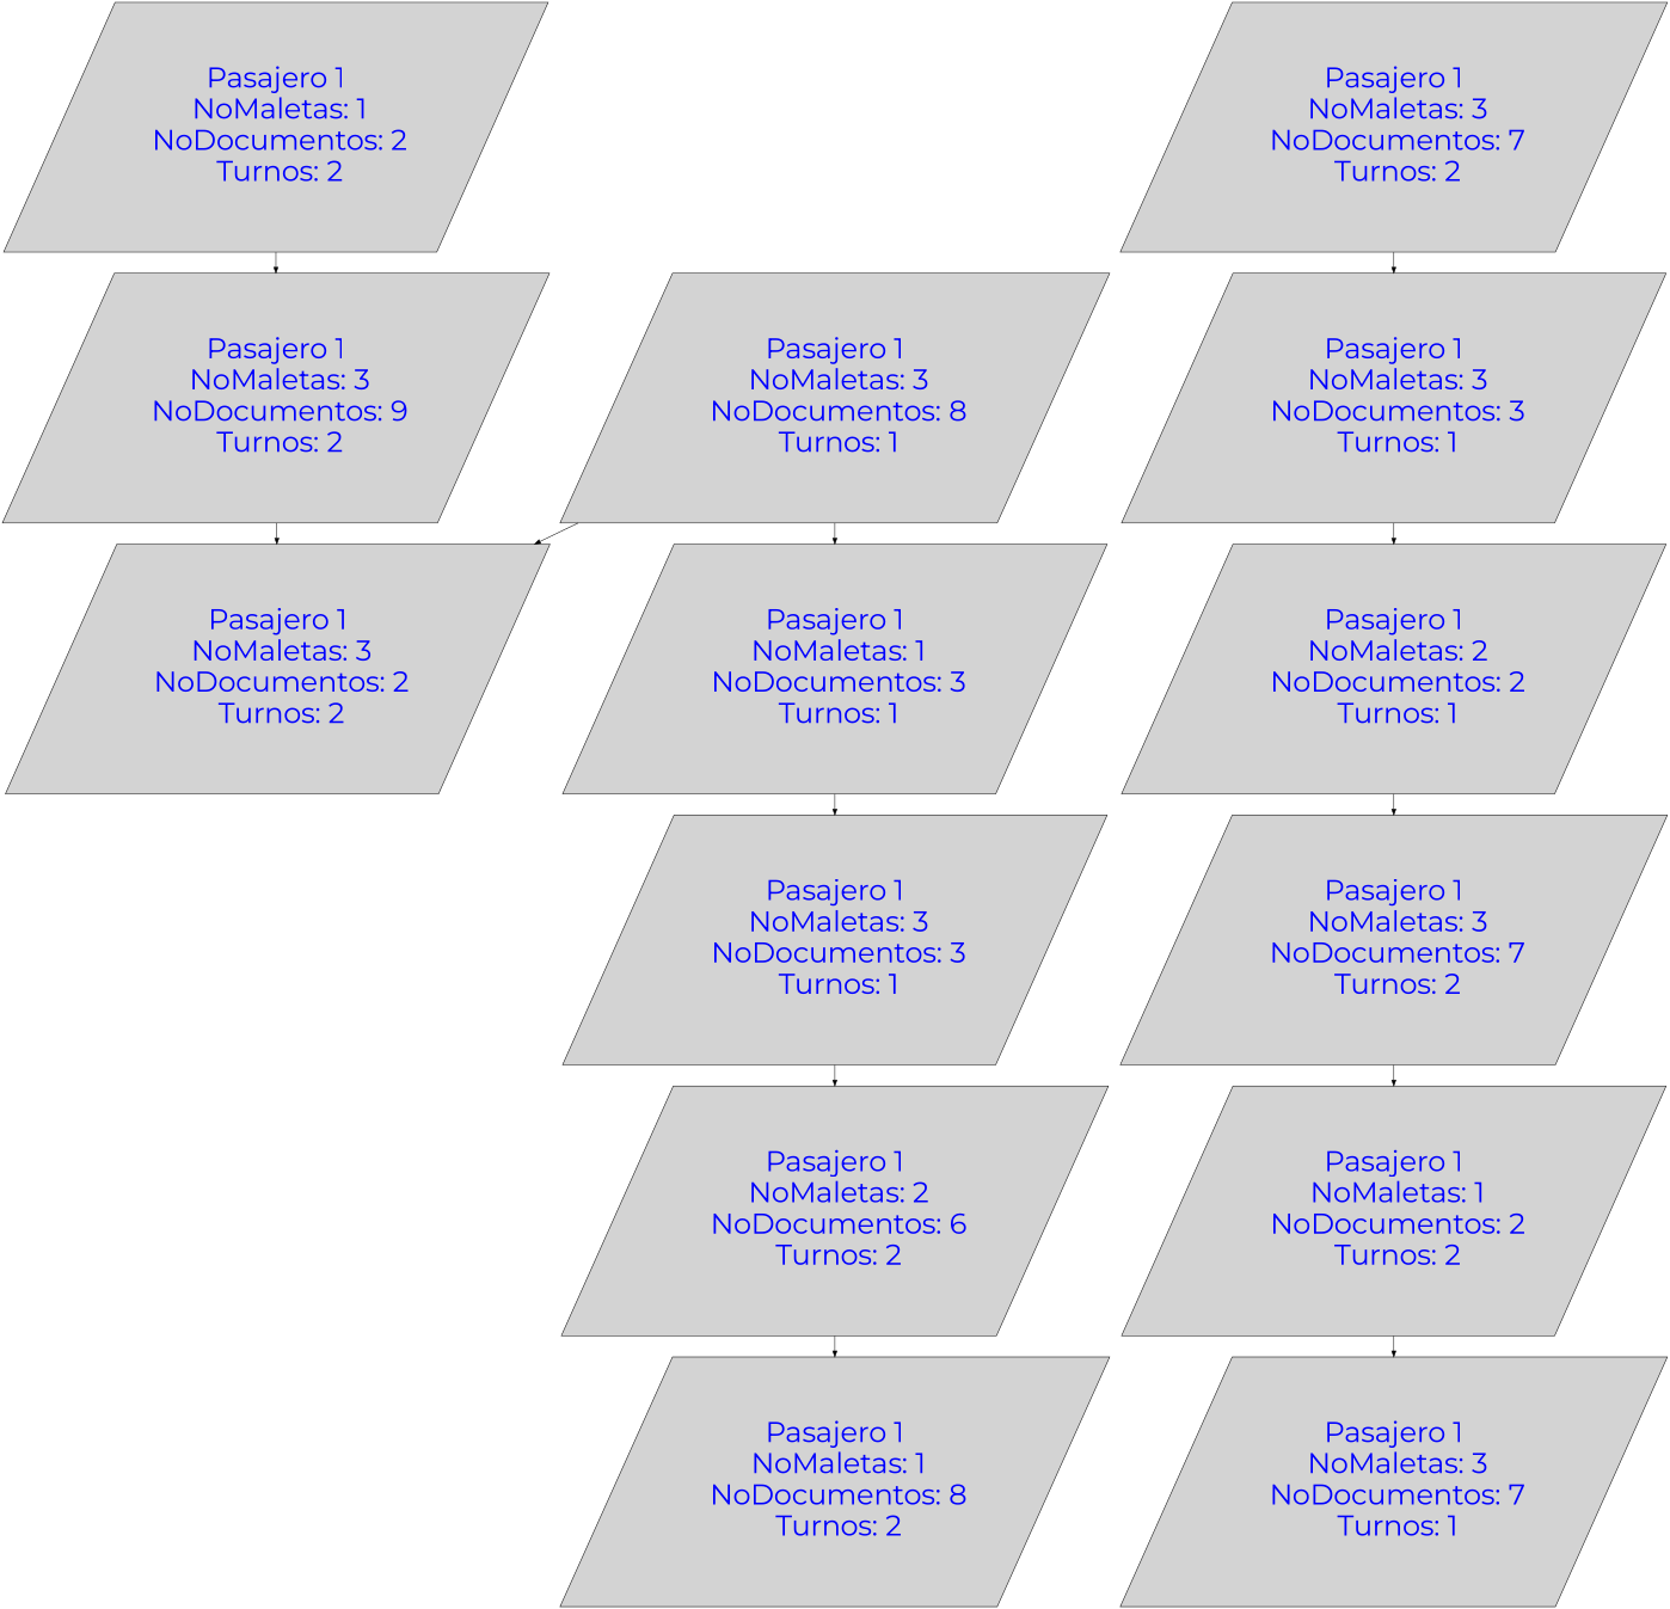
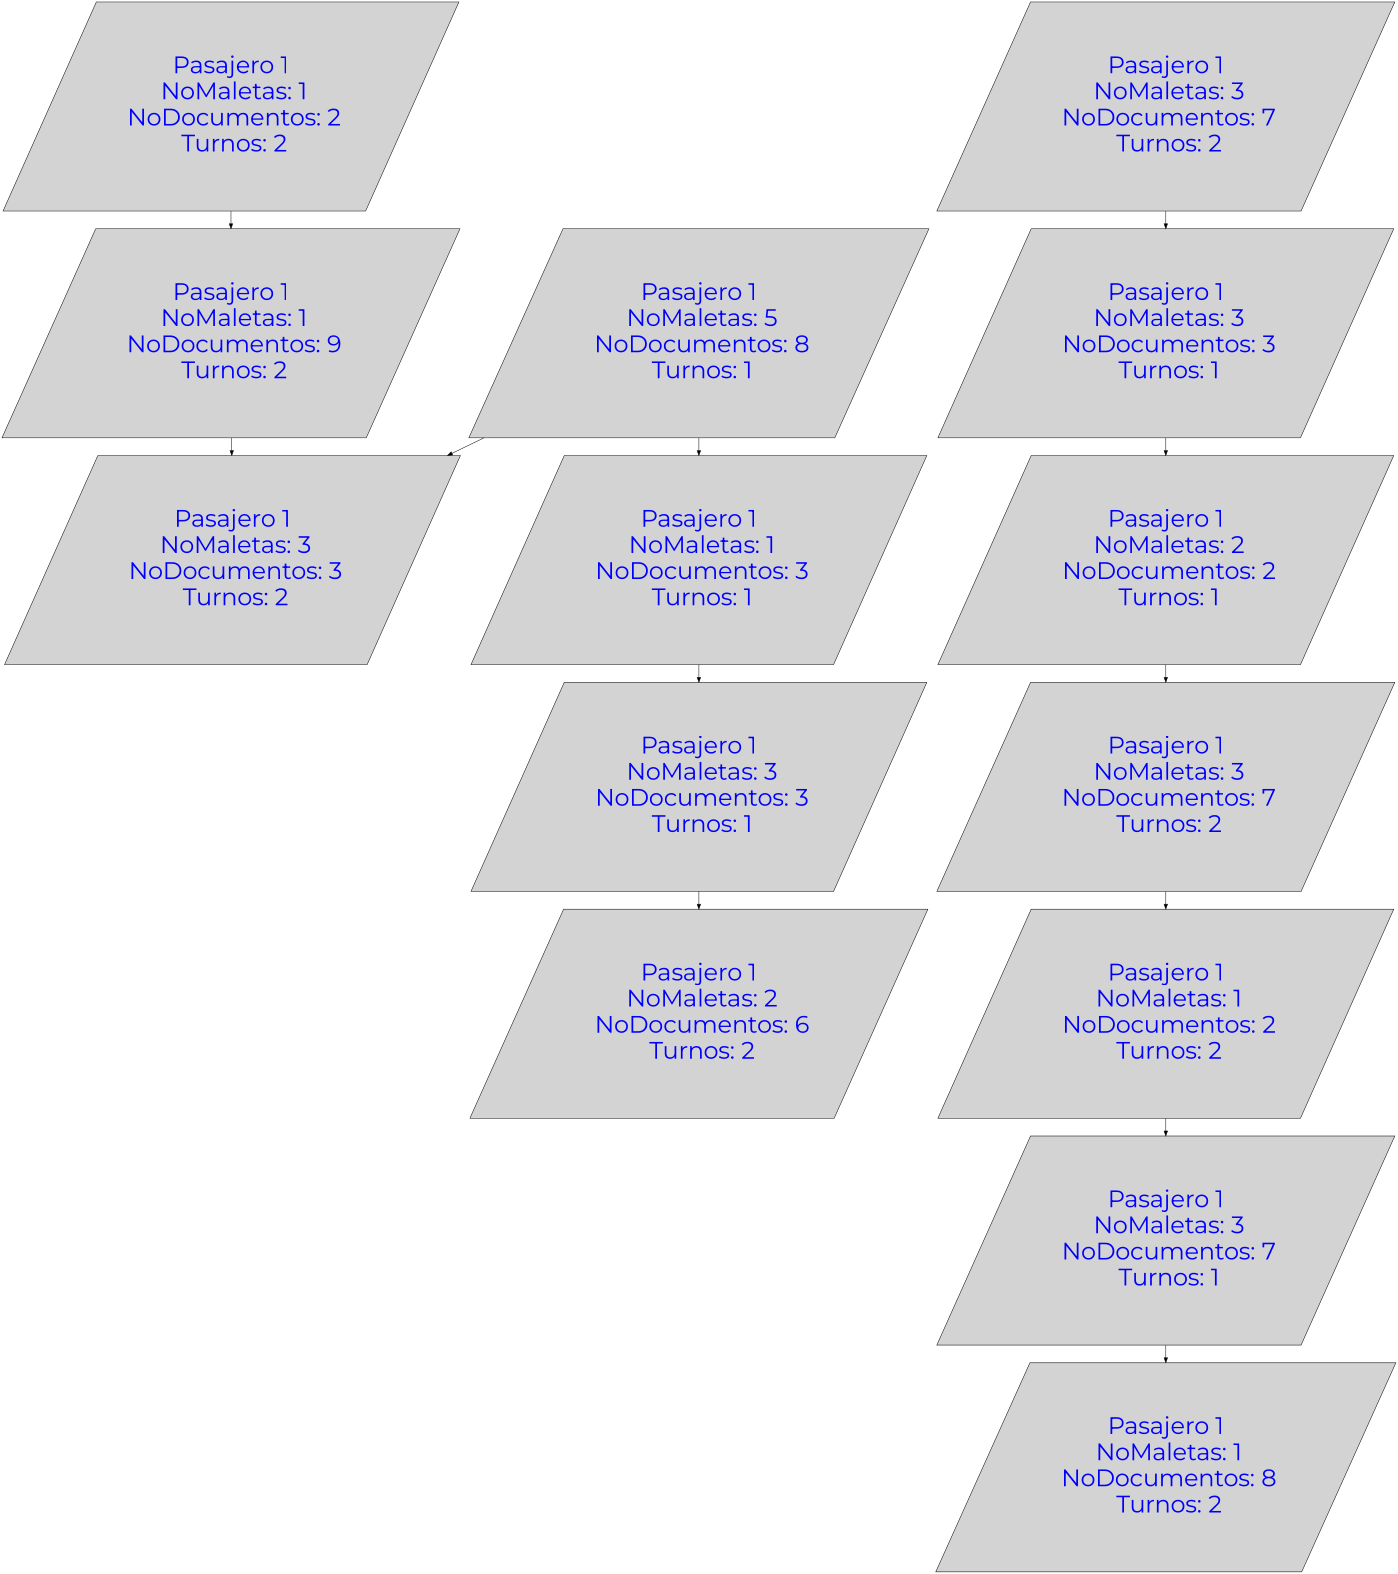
  digraph {
    fontname=Montserrat
    rankdir=UD
    node [fontcolor=blue fontname=Montserrat fontsize=48 margin=0 shape=parallelogram style=filled]
    edge [fontname=Montserrat]
    n1 [label="Pasajero 1\n NoMaletas: 1\n NoDocumentos: 2\n Turnos: 2" width=0.3]
-   n2 [label="Pasajero 1\n NoMaletas: 3\n NoDocumentos: 9\n Turnos: 2" width=0.3]
-   n3 [label="Pasajero 1\n NoMaletas: 3\n NoDocumentos: 2\n Turnos: 2" width=0.3]
-   n4 [label="Pasajero 1\n NoMaletas: 3\n NoDocumentos: 8\n Turnos: 1" width=0.3]
+   n2 [label="Pasajero 1\n NoMaletas: 1\n NoDocumentos: 9\n Turnos: 2" width=0.3]
+   n3 [label="Pasajero 1\n NoMaletas: 3\n NoDocumentos: 3\n Turnos: 2" width=0.3]
+   n4 [label="Pasajero 1\n NoMaletas: 5\n NoDocumentos: 8\n Turnos: 1" width=0.3]
    n5 [label="Pasajero 1\n NoMaletas: 1\n NoDocumentos: 3\n Turnos: 1" width=0.3]
    n6 [label="Pasajero 1\n NoMaletas: 3\n NoDocumentos: 3\n Turnos: 1" width=0.3]
    n7 [label="Pasajero 1\n NoMaletas: 2\n NoDocumentos: 6\n Turnos: 2" width=0.3]
    n8 [label="Pasajero 1\n NoMaletas: 3\n NoDocumentos: 7\n Turnos: 2" width=0.3]
    n9 [label="Pasajero 1\n NoMaletas: 3\n NoDocumentos: 3\n Turnos: 1" width=0.3]
    n10 [label="Pasajero 1\n NoMaletas: 2\n NoDocumentos: 2\n Turnos: 1" width=0.3]
    n11 [label="Pasajero 1\n NoMaletas: 3\n NoDocumentos: 7\n Turnos: 2" width=0.3]
    n12 [label="Pasajero 1\n NoMaletas: 1\n NoDocumentos: 2\n Turnos: 2" width=0.3]
    n13 [label="Pasajero 1\n NoMaletas: 3\n NoDocumentos: 7\n Turnos: 1" width=0.3]
    n14 [label="Pasajero 1\n NoMaletas: 1\n NoDocumentos: 8\n Turnos: 2" width=0.3]
    n1 -> n2
    n2 -> n3
    n4 -> n3
    n4 -> n5
    n5 -> n6
    n6 -> n7
    n8 -> n9
    n9 -> n10
    n10 -> n11
    n11 -> n12
    n12 -> n13
-   n7 -> n14
+   n13 -> n14
  }
